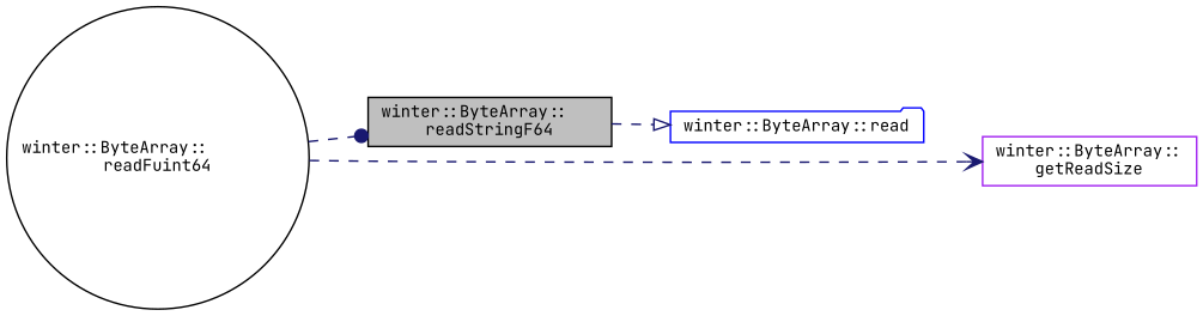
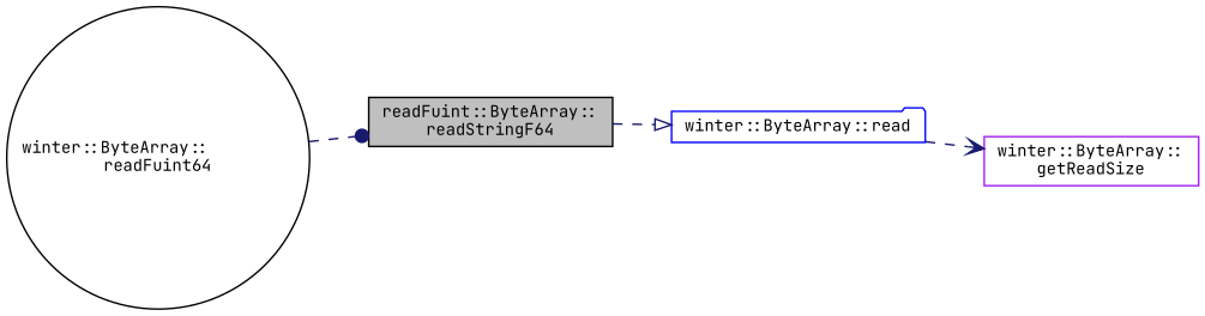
  digraph {
    fontname="JetBrains Mono"
    rankdir=LR
    node [color=black fillcolor=white fontname="JetBrains Mono" fontsize=10 shape=box style=filled]
    edge [color=midnightblue fontname="JetBrains Mono" fontsize=10 labelfontname=Helvetica labelfontsize=10 style=dashed]
-   n1 [fillcolor=grey75 fontcolor=black height=0.2 label="winter::ByteArray::\lreadStringF64" width=0.4]
+   n1 [fillcolor=grey75 fontcolor=black height=0.2 label="readFuint::ByteArray::\lreadStringF64" width=0.4]
    n2 [color=blue height=0.2 label="winter::ByteArray::read" shape=folder width=0.4]
    n3 [color=purple height=0.2 label="winter::ByteArray::\lgetReadSize" width=0.4]
    n4 [height=0.2 label="winter::ByteArray::\lreadFuint64" shape=circle width=0.4]
    n1 -> n2 [arrowhead=onormal]
-   n4 -> n3 [arrowhead=vee]
+   n2 -> n3 [arrowhead=vee]
    n4 -> n1 [arrowhead=dot]
  }
